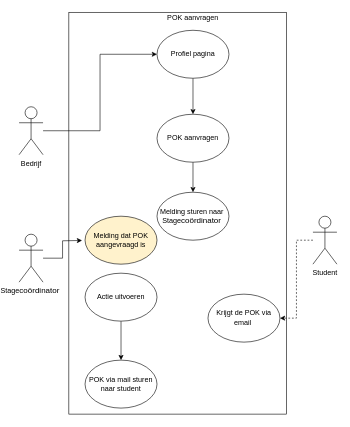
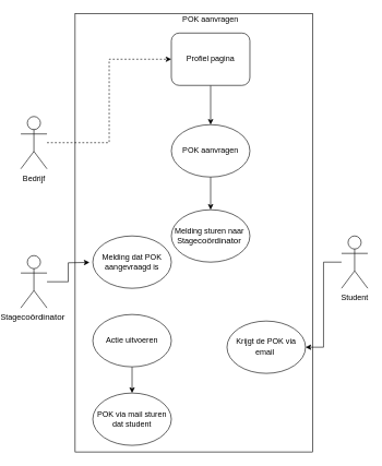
  <mxCell id="0" />
  <mxCell id="1" parent="0" />
  <mxCell id="2" value="" style="rounded=0;whiteSpace=wrap;html=1;" vertex="1" parent="1"><mxGeometry x="103" y="20" width="363" height="670" as="geometry" /></mxCell>
  <mxCell id="3" value="POK aanvragen" style="text;html=1;strokeColor=none;fillColor=none;align=center;verticalAlign=middle;whiteSpace=wrap;rounded=0;" vertex="1" parent="1"><mxGeometry x="265" y="20" width="90" height="20" as="geometry" /></mxCell>
  <mxCell id="4" value="" style="edgeStyle=orthogonalEdgeStyle;rounded=0;orthogonalLoop=1;jettySize=auto;html=1;" edge="1" parent="1" source="5" target="7"><mxGeometry relative="1" as="geometry" /></mxCell>
- <mxCell id="5" value="Profiel pagina" style="ellipse;whiteSpace=wrap;html=1;" vertex="1" parent="1"><mxGeometry x="250" y="50" width="120" height="80" as="geometry" /></mxCell>
+ <mxCell id="5" value="Profiel pagina" style="whiteSpace=wrap;html=1;rounded=1;" vertex="1" parent="1"><mxGeometry x="250" y="50" width="120" height="80" as="geometry" /></mxCell>
  <mxCell id="6" style="edgeStyle=orthogonalEdgeStyle;rounded=0;orthogonalLoop=1;jettySize=auto;html=1;entryX=0.5;entryY=0;entryDx=0;entryDy=0;" edge="1" parent="1" source="7" target="17"><mxGeometry relative="1" as="geometry" /></mxCell>
  <mxCell id="7" value="POK aanvragen" style="ellipse;whiteSpace=wrap;html=1;" vertex="1" parent="1"><mxGeometry x="250" y="190" width="120" height="80" as="geometry" /></mxCell>
  <mxCell id="8" style="edgeStyle=orthogonalEdgeStyle;rounded=0;orthogonalLoop=1;jettySize=auto;html=1;" edge="1" parent="1" source="9" target="10"><mxGeometry relative="1" as="geometry" /></mxCell>
- <mxCell id="9" value="Actie uitvoeren" style="ellipse;whiteSpace=wrap;html=1;" vertex="1" parent="1"><mxGeometry x="130" y="455" width="120" height="80" as="geometry" /></mxCell>
- <mxCell id="10" value="POK via mail sturen&lt;br&gt;naar student" style="ellipse;whiteSpace=wrap;html=1;" vertex="1" parent="1"><mxGeometry x="130" y="600" width="120" height="80" as="geometry" /></mxCell>
- <mxCell id="11" style="edgeStyle=orthogonalEdgeStyle;rounded=0;orthogonalLoop=1;jettySize=auto;html=1;entryX=0;entryY=0.5;entryDx=0;entryDy=0;" edge="1" parent="1" source="12" target="5"><mxGeometry relative="1" as="geometry" /></mxCell>
+ <mxCell id="9" value="Actie uitvoeren" style="ellipse;whiteSpace=wrap;html=1;" vertex="1" parent="1"><mxGeometry x="130" y="480" width="120" height="80" as="geometry" /></mxCell>
+ <mxCell id="10" value="POK via mail sturen&lt;br&gt;dat student" style="ellipse;whiteSpace=wrap;html=1;" vertex="1" parent="1"><mxGeometry x="130" y="600" width="120" height="80" as="geometry" /></mxCell>
+ <mxCell id="11" style="edgeStyle=orthogonalEdgeStyle;rounded=0;orthogonalLoop=1;jettySize=auto;html=1;entryX=0;entryY=0.5;entryDx=0;entryDy=0;dashed=1;" edge="1" parent="1" source="12" target="5"><mxGeometry relative="1" as="geometry" /></mxCell>
  <mxCell id="12" value="Bedrijf" style="shape=umlActor;verticalLabelPosition=bottom;labelBackgroundColor=#ffffff;verticalAlign=top;html=1;outlineConnect=0;" vertex="1" parent="1"><mxGeometry x="20" y="177.5" width="40" height="80" as="geometry" /></mxCell>
  <mxCell id="13" style="edgeStyle=orthogonalEdgeStyle;rounded=0;orthogonalLoop=1;jettySize=auto;html=1;" edge="1" parent="1" source="14"><mxGeometry relative="1" as="geometry"><mxPoint x="125.004" y="400.471" as="targetPoint" /></mxGeometry></mxCell>
  <mxCell id="14" value="Stage&lt;span style=&quot;font-size: 10.0pt ; font-family: &amp;#34;arial&amp;#34; , sans-serif&quot;&gt;coördinator&amp;nbsp;&lt;/span&gt;" style="shape=umlActor;verticalLabelPosition=bottom;labelBackgroundColor=#ffffff;verticalAlign=top;html=1;outlineConnect=0;" vertex="1" parent="1"><mxGeometry x="20" y="390" width="40" height="80" as="geometry" /></mxCell>
- <mxCell id="15" style="edgeStyle=orthogonalEdgeStyle;rounded=0;orthogonalLoop=1;jettySize=auto;html=1;entryX=1;entryY=0.5;entryDx=0;entryDy=0;dashed=1;" edge="1" parent="1" source="16" target="19"><mxGeometry relative="1" as="geometry" /></mxCell>
+ <mxCell id="15" style="edgeStyle=orthogonalEdgeStyle;rounded=0;orthogonalLoop=1;jettySize=auto;html=1;entryX=1;entryY=0.5;entryDx=0;entryDy=0;" edge="1" parent="1" source="16" target="19"><mxGeometry relative="1" as="geometry" /></mxCell>
  <mxCell id="16" value="Student" style="shape=umlActor;verticalLabelPosition=bottom;labelBackgroundColor=#ffffff;verticalAlign=top;html=1;outlineConnect=0;" vertex="1" parent="1"><mxGeometry x="510" y="360" width="40" height="80" as="geometry" /></mxCell>
  <mxCell id="17" value="Melding sturen naar&amp;nbsp;&lt;br&gt;&lt;span style=&quot;white-space: nowrap ; background-color: rgb(255 , 255 , 255)&quot;&gt;Stage&lt;/span&gt;&lt;span style=&quot;white-space: nowrap ; font-size: 10pt ; font-family: &amp;#34;arial&amp;#34; , sans-serif&quot;&gt;coördinator&amp;nbsp;&lt;/span&gt;" style="ellipse;whiteSpace=wrap;html=1;" vertex="1" parent="1"><mxGeometry x="250" y="320" width="120" height="80" as="geometry" /></mxCell>
- <mxCell id="18" value="Melding dat POK aangevraagd is" style="ellipse;whiteSpace=wrap;html=1;fillColor=#fff2cc;" vertex="1" parent="1"><mxGeometry x="130" y="360" width="120" height="80" as="geometry" /></mxCell>
+ <mxCell id="18" value="Melding dat POK aangevraagd is" style="ellipse;whiteSpace=wrap;html=1;" vertex="1" parent="1"><mxGeometry x="130" y="360" width="120" height="80" as="geometry" /></mxCell>
  <mxCell id="19" value="Krijgt de POK via email&lt;span style=&quot;white-space: nowrap ; font-size: 10pt ; font-family: &amp;#34;arial&amp;#34; , sans-serif&quot;&gt;&amp;nbsp;&lt;/span&gt;" style="ellipse;whiteSpace=wrap;html=1;" vertex="1" parent="1"><mxGeometry x="335" y="490" width="120" height="80" as="geometry" /></mxCell>
